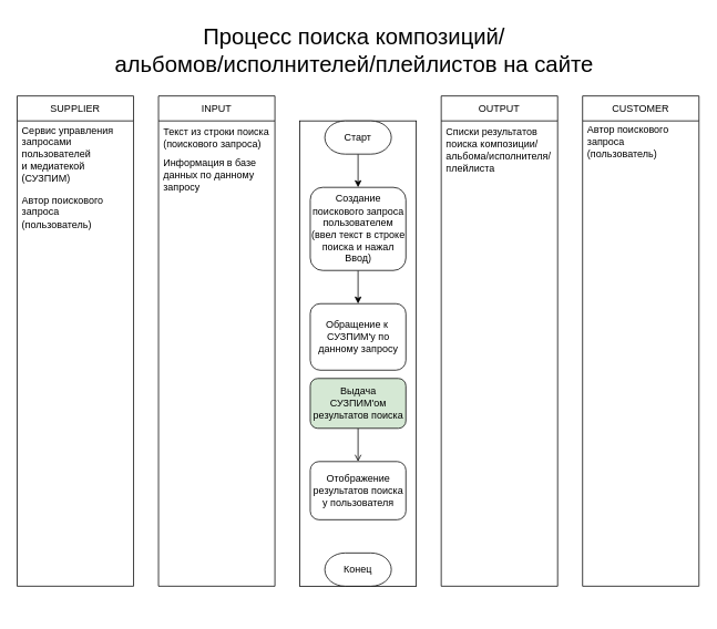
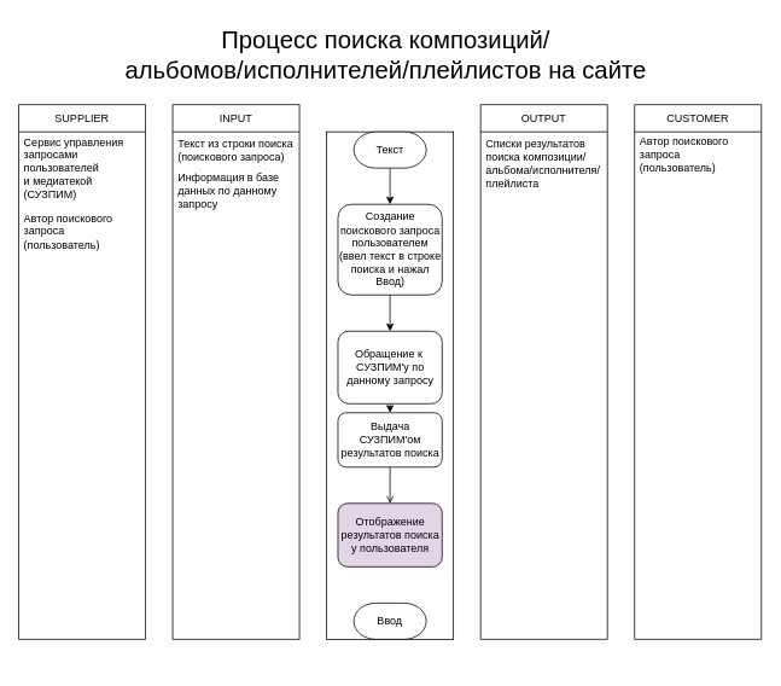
  <mxCell id="0" />
  <mxCell id="1" parent="0" />
  <mxCell id="2" value="" style="rounded=0;whiteSpace=wrap;html=1;fillColor=none;" vertex="1" parent="1"><mxGeometry x="360" y="145" width="140" height="560" as="geometry" /></mxCell>
  <mxCell id="3" value="SUPPLIER" style="swimlane;fontStyle=0;childLayout=stackLayout;horizontal=1;startSize=30;horizontalStack=0;resizeParent=1;resizeParentMax=0;resizeLast=0;collapsible=1;marginBottom=0;whiteSpace=wrap;html=1;" vertex="1" parent="1"><mxGeometry x="20" y="115" width="140" height="590" as="geometry" /></mxCell>
  <mxCell id="4" value="&lt;span style=&quot;text-align: center;&quot;&gt;Сервис управления&lt;/span&gt;&lt;br style=&quot;text-align: center;&quot;&gt;&lt;span style=&quot;text-align: center;&quot;&gt;запросами пользователей&lt;/span&gt;&lt;br style=&quot;text-align: center;&quot;&gt;&lt;span style=&quot;text-align: center;&quot;&gt;и медиатекой (СУЗПИМ)&lt;/span&gt;" style="text;strokeColor=none;fillColor=none;align=left;verticalAlign=middle;spacingLeft=4;spacingRight=4;overflow=hidden;points=[[0,0.5],[1,0.5]];portConstraint=eastwest;rotatable=0;whiteSpace=wrap;html=1;" vertex="1" parent="3"><mxGeometry y="30" width="140" height="80" as="geometry" /></mxCell>
  <mxCell id="5" value="Автор поискового запроса (пользователь)" style="text;strokeColor=none;fillColor=none;align=left;verticalAlign=middle;spacingLeft=4;spacingRight=4;overflow=hidden;points=[[0,0.5],[1,0.5]];portConstraint=eastwest;rotatable=0;whiteSpace=wrap;html=1;" vertex="1" parent="3"><mxGeometry y="110" width="140" height="60" as="geometry" /></mxCell>
  <mxCell id="6" value="&amp;nbsp;" style="text;strokeColor=none;fillColor=none;align=left;verticalAlign=middle;spacingLeft=4;spacingRight=4;overflow=hidden;points=[[0,0.5],[1,0.5]];portConstraint=eastwest;rotatable=0;whiteSpace=wrap;html=1;" vertex="1" parent="3"><mxGeometry y="170" width="140" height="420" as="geometry" /></mxCell>
  <mxCell id="7" value="INPUT" style="swimlane;fontStyle=0;childLayout=stackLayout;horizontal=1;startSize=30;horizontalStack=0;resizeParent=1;resizeParentMax=0;resizeLast=0;collapsible=1;marginBottom=0;whiteSpace=wrap;html=1;" vertex="1" parent="1"><mxGeometry x="190" y="115" width="140" height="590" as="geometry" /></mxCell>
  <mxCell id="8" value="Текст из строки поиска (поискового запроса)" style="text;strokeColor=none;fillColor=none;align=left;verticalAlign=middle;spacingLeft=4;spacingRight=4;overflow=hidden;points=[[0,0.5],[1,0.5]];portConstraint=eastwest;rotatable=0;whiteSpace=wrap;html=1;" vertex="1" parent="7"><mxGeometry y="30" width="140" height="40" as="geometry" /></mxCell>
  <mxCell id="9" value="Информация в базе данных по данному запросу" style="text;strokeColor=none;fillColor=none;align=left;verticalAlign=middle;spacingLeft=4;spacingRight=4;overflow=hidden;points=[[0,0.5],[1,0.5]];portConstraint=eastwest;rotatable=0;whiteSpace=wrap;html=1;" vertex="1" parent="7"><mxGeometry y="70" width="140" height="50" as="geometry" /></mxCell>
  <mxCell id="10" value="&amp;nbsp;" style="text;strokeColor=none;fillColor=none;align=left;verticalAlign=middle;spacingLeft=4;spacingRight=4;overflow=hidden;points=[[0,0.5],[1,0.5]];portConstraint=eastwest;rotatable=0;whiteSpace=wrap;html=1;" vertex="1" parent="7"><mxGeometry y="120" width="140" height="470" as="geometry" /></mxCell>
  <mxCell id="11" value="CUSTOMER" style="swimlane;fontStyle=0;childLayout=stackLayout;horizontal=1;startSize=30;horizontalStack=0;resizeParent=1;resizeParentMax=0;resizeLast=0;collapsible=1;marginBottom=0;whiteSpace=wrap;html=1;" vertex="1" parent="1"><mxGeometry x="700" y="115" width="140" height="590" as="geometry" /></mxCell>
  <mxCell id="12" value="Автор поискового запроса (пользователь)" style="text;strokeColor=none;fillColor=none;align=left;verticalAlign=middle;spacingLeft=4;spacingRight=4;overflow=hidden;points=[[0,0.5],[1,0.5]];portConstraint=eastwest;rotatable=0;whiteSpace=wrap;html=1;" vertex="1" parent="11"><mxGeometry y="30" width="140" height="50" as="geometry" /></mxCell>
  <mxCell id="13" value="&amp;nbsp;" style="text;strokeColor=none;fillColor=none;align=left;verticalAlign=middle;spacingLeft=4;spacingRight=4;overflow=hidden;points=[[0,0.5],[1,0.5]];portConstraint=eastwest;rotatable=0;whiteSpace=wrap;html=1;" vertex="1" parent="11"><mxGeometry y="80" width="140" height="510" as="geometry" /></mxCell>
  <mxCell id="14" value="OUTPUT" style="swimlane;fontStyle=0;childLayout=stackLayout;horizontal=1;startSize=30;horizontalStack=0;resizeParent=1;resizeParentMax=0;resizeLast=0;collapsible=1;marginBottom=0;whiteSpace=wrap;html=1;" vertex="1" parent="1"><mxGeometry x="530" y="115" width="140" height="590" as="geometry" /></mxCell>
  <mxCell id="15" value="Списки результатов поиска&amp;nbsp;композиции/альбома/исполнителя/плейлиста" style="text;strokeColor=none;fillColor=none;align=left;verticalAlign=middle;spacingLeft=4;spacingRight=4;overflow=hidden;points=[[0,0.5],[1,0.5]];portConstraint=eastwest;rotatable=0;whiteSpace=wrap;html=1;" vertex="1" parent="14"><mxGeometry y="30" width="140" height="70" as="geometry" /></mxCell>
  <mxCell id="16" value="&amp;nbsp;" style="text;strokeColor=none;fillColor=none;align=left;verticalAlign=middle;spacingLeft=4;spacingRight=4;overflow=hidden;points=[[0,0.5],[1,0.5]];portConstraint=eastwest;rotatable=0;whiteSpace=wrap;html=1;" vertex="1" parent="14"><mxGeometry y="100" width="140" height="490" as="geometry" /></mxCell>
  <mxCell id="17" style="edgeStyle=none;html=1;exitX=0.5;exitY=1;exitDx=0;exitDy=0;entryX=0.5;entryY=0;entryDx=0;entryDy=0;" edge="1" parent="1" source="18" target="27"><mxGeometry relative="1" as="geometry" /></mxCell>
  <mxCell id="18" value="Создание поискового запроса пользователем (ввел текст в строке поиска и нажал Ввод)" style="rounded=1;whiteSpace=wrap;html=1;" vertex="1" parent="1"><mxGeometry x="372.5" y="225" width="115" height="100" as="geometry" /></mxCell>
  <mxCell id="19" style="edgeStyle=none;html=1;exitX=0.5;exitY=1;exitDx=0;exitDy=0;exitPerimeter=0;entryX=0.5;entryY=0;entryDx=0;entryDy=0;" edge="1" parent="1" source="20" target="18"><mxGeometry relative="1" as="geometry" /></mxCell>
- <mxCell id="20" value="Старт" style="strokeWidth=1;html=1;shape=mxgraph.flowchart.terminator;whiteSpace=wrap;" vertex="1" parent="1"><mxGeometry x="390" y="145" width="80" height="40" as="geometry" /></mxCell>
+ <mxCell id="20" value="Текст" style="strokeWidth=1;html=1;shape=mxgraph.flowchart.terminator;whiteSpace=wrap;" vertex="1" parent="1"><mxGeometry x="390" y="145" width="80" height="40" as="geometry" /></mxCell>
  <mxCell id="21" value="" style="edgeStyle=orthogonalEdgeStyle;rounded=0;orthogonalLoop=1;jettySize=auto;html=1;" edge="1" parent="1"><mxGeometry relative="1" as="geometry"><mxPoint x="430" y="515" as="sourcePoint" /></mxGeometry></mxCell>
  <mxCell id="22" value="" style="edgeStyle=orthogonalEdgeStyle;rounded=0;orthogonalLoop=1;jettySize=auto;html=1;" edge="1" parent="1"><mxGeometry relative="1" as="geometry"><mxPoint x="430" y="585" as="sourcePoint" /></mxGeometry></mxCell>
  <mxCell id="23" value="" style="edgeStyle=orthogonalEdgeStyle;rounded=0;orthogonalLoop=1;jettySize=auto;html=1;" edge="1" parent="1"><mxGeometry relative="1" as="geometry"><mxPoint x="430" y="655" as="sourcePoint" /></mxGeometry></mxCell>
  <mxCell id="24" value="" style="edgeStyle=orthogonalEdgeStyle;rounded=0;orthogonalLoop=1;jettySize=auto;html=1;" edge="1" parent="1"><mxGeometry relative="1" as="geometry"><mxPoint x="430" y="735" as="sourcePoint" /></mxGeometry></mxCell>
  <mxCell id="25" value="Процесс поиска композиций/&lt;br&gt;альбомов/исполнителей/плейлистов на сайте" style="text;html=1;align=center;verticalAlign=middle;resizable=0;points=[];autosize=1;strokeColor=none;fillColor=none;fontSize=27;" vertex="1" parent="1"><mxGeometry x="125" y="20" width="600" height="80" as="geometry" /></mxCell>
+ <mxCell id="26" style="edgeStyle=none;html=1;exitX=0.5;exitY=1;exitDx=0;exitDy=0;entryX=0.5;entryY=0;entryDx=0;entryDy=0;" edge="1" parent="1" source="27" target="29"><mxGeometry relative="1" as="geometry" /></mxCell>
  <mxCell id="27" value="Обращение к&amp;nbsp; СУЗПИМ'у по данному запросу" style="rounded=1;whiteSpace=wrap;html=1;" vertex="1" parent="1"><mxGeometry x="372.5" y="365" width="115" height="80" as="geometry" /></mxCell>
  <mxCell id="28" style="edgeStyle=none;html=1;exitX=0.5;exitY=1;exitDx=0;exitDy=0;entryX=0.5;entryY=0;entryDx=0;entryDy=0;endArrow=open;" edge="1" parent="1" source="29" target="30"><mxGeometry relative="1" as="geometry" /></mxCell>
- <mxCell id="29" value="Выдача СУЗПИМ'ом результатов поиска" style="rounded=1;whiteSpace=wrap;html=1;fillColor=#d5e8d4;" vertex="1" parent="1"><mxGeometry x="372.5" y="455" width="115" height="60" as="geometry" /></mxCell>
- <mxCell id="30" value="Отображение результатов поиска у пользователя" style="rounded=1;whiteSpace=wrap;html=1;" vertex="1" parent="1"><mxGeometry x="372.5" y="555" width="115" height="70" as="geometry" /></mxCell>
- <mxCell id="31" value="Конец" style="strokeWidth=1;html=1;shape=mxgraph.flowchart.terminator;whiteSpace=wrap;" vertex="1" parent="1"><mxGeometry x="390" y="665" width="80" height="40" as="geometry" /></mxCell>
+ <mxCell id="29" value="Выдача СУЗПИМ'ом результатов поиска" style="rounded=1;whiteSpace=wrap;html=1;" vertex="1" parent="1"><mxGeometry x="372.5" y="455" width="115" height="60" as="geometry" /></mxCell>
+ <mxCell id="30" value="Отображение результатов поиска у пользователя" style="rounded=1;whiteSpace=wrap;html=1;fillColor=#e1d5e7;" vertex="1" parent="1"><mxGeometry x="372.5" y="555" width="115" height="70" as="geometry" /></mxCell>
+ <mxCell id="31" value="Ввод" style="strokeWidth=1;html=1;shape=mxgraph.flowchart.terminator;whiteSpace=wrap;" vertex="1" parent="1"><mxGeometry x="390" y="665" width="80" height="40" as="geometry" /></mxCell>
